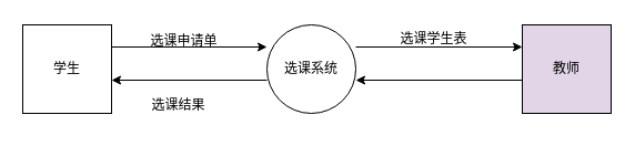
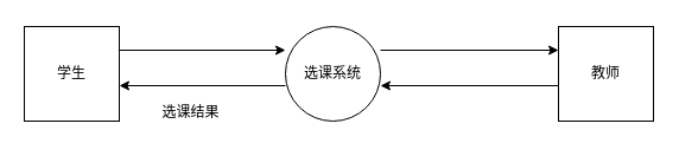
  <mxCell id="0" />
  <mxCell id="1" parent="0" />
  <mxCell id="2" value="" style="edgeStyle=orthogonalEdgeStyle;rounded=0;orthogonalLoop=1;jettySize=auto;html=1;entryX=0;entryY=0.5;entryDx=0;entryDy=0;" edge="1" parent="1"><mxGeometry relative="1" as="geometry"><mxPoint x="240" y="42" as="targetPoint" /><mxPoint x="100" y="42" as="sourcePoint" /></mxGeometry></mxCell>
  <mxCell id="3" value="学生" style="whiteSpace=wrap;html=1;aspect=fixed;" vertex="1" parent="1"><mxGeometry x="20" y="22" width="80" height="80" as="geometry" /></mxCell>
  <mxCell id="4" value="" style="edgeStyle=orthogonalEdgeStyle;rounded=0;orthogonalLoop=1;jettySize=auto;html=1;entryX=1;entryY=0.5;entryDx=0;entryDy=0;" edge="1" parent="1"><mxGeometry relative="1" as="geometry"><mxPoint x="320" y="72" as="targetPoint" /><mxPoint x="470" y="72" as="sourcePoint" /></mxGeometry></mxCell>
- <mxCell id="5" value="教师" style="whiteSpace=wrap;html=1;aspect=fixed;fillColor=#e1d5e7;" vertex="1" parent="1"><mxGeometry x="470" y="22" width="80" height="80" as="geometry" /></mxCell>
+ <mxCell id="5" value="教师" style="whiteSpace=wrap;html=1;aspect=fixed;" vertex="1" parent="1"><mxGeometry x="470" y="22" width="80" height="80" as="geometry" /></mxCell>
  <mxCell id="6" value="" style="edgeStyle=orthogonalEdgeStyle;rounded=0;orthogonalLoop=1;jettySize=auto;html=1;entryX=1;entryY=0.5;entryDx=0;entryDy=0;" edge="1" parent="1"><mxGeometry relative="1" as="geometry"><mxPoint x="100" y="72" as="targetPoint" /><mxPoint x="240" y="72" as="sourcePoint" /></mxGeometry></mxCell>
  <mxCell id="7" value="" style="edgeStyle=orthogonalEdgeStyle;rounded=0;orthogonalLoop=1;jettySize=auto;html=1;entryX=0;entryY=0.5;entryDx=0;entryDy=0;" edge="1" parent="1"><mxGeometry relative="1" as="geometry"><mxPoint x="470" y="42" as="targetPoint" /><mxPoint x="320" y="42" as="sourcePoint" /></mxGeometry></mxCell>
  <mxCell id="8" value="选课系统" style="ellipse;whiteSpace=wrap;html=1;aspect=fixed;" vertex="1" parent="1"><mxGeometry x="240" y="22" width="80" height="80" as="geometry" /></mxCell>
- <mxCell id="9" value="选课申请单" style="text;html=1;align=center;verticalAlign=middle;resizable=0;points=[];autosize=1;strokeColor=none;fillColor=none;" vertex="1" parent="1"><mxGeometry x="125" y="22" width="80" height="30" as="geometry" /></mxCell>
  <mxCell id="10" value="选课结果" style="text;html=1;align=center;verticalAlign=middle;resizable=0;points=[];autosize=1;strokeColor=none;fillColor=none;" vertex="1" parent="1"><mxGeometry x="125" y="80" width="70" height="30" as="geometry" /></mxCell>
- <mxCell id="11" value="选课学生表" style="text;html=1;align=center;verticalAlign=middle;resizable=0;points=[];autosize=1;strokeColor=none;fillColor=none;" vertex="1" parent="1"><mxGeometry x="350" y="20" width="80" height="30" as="geometry" /></mxCell>
